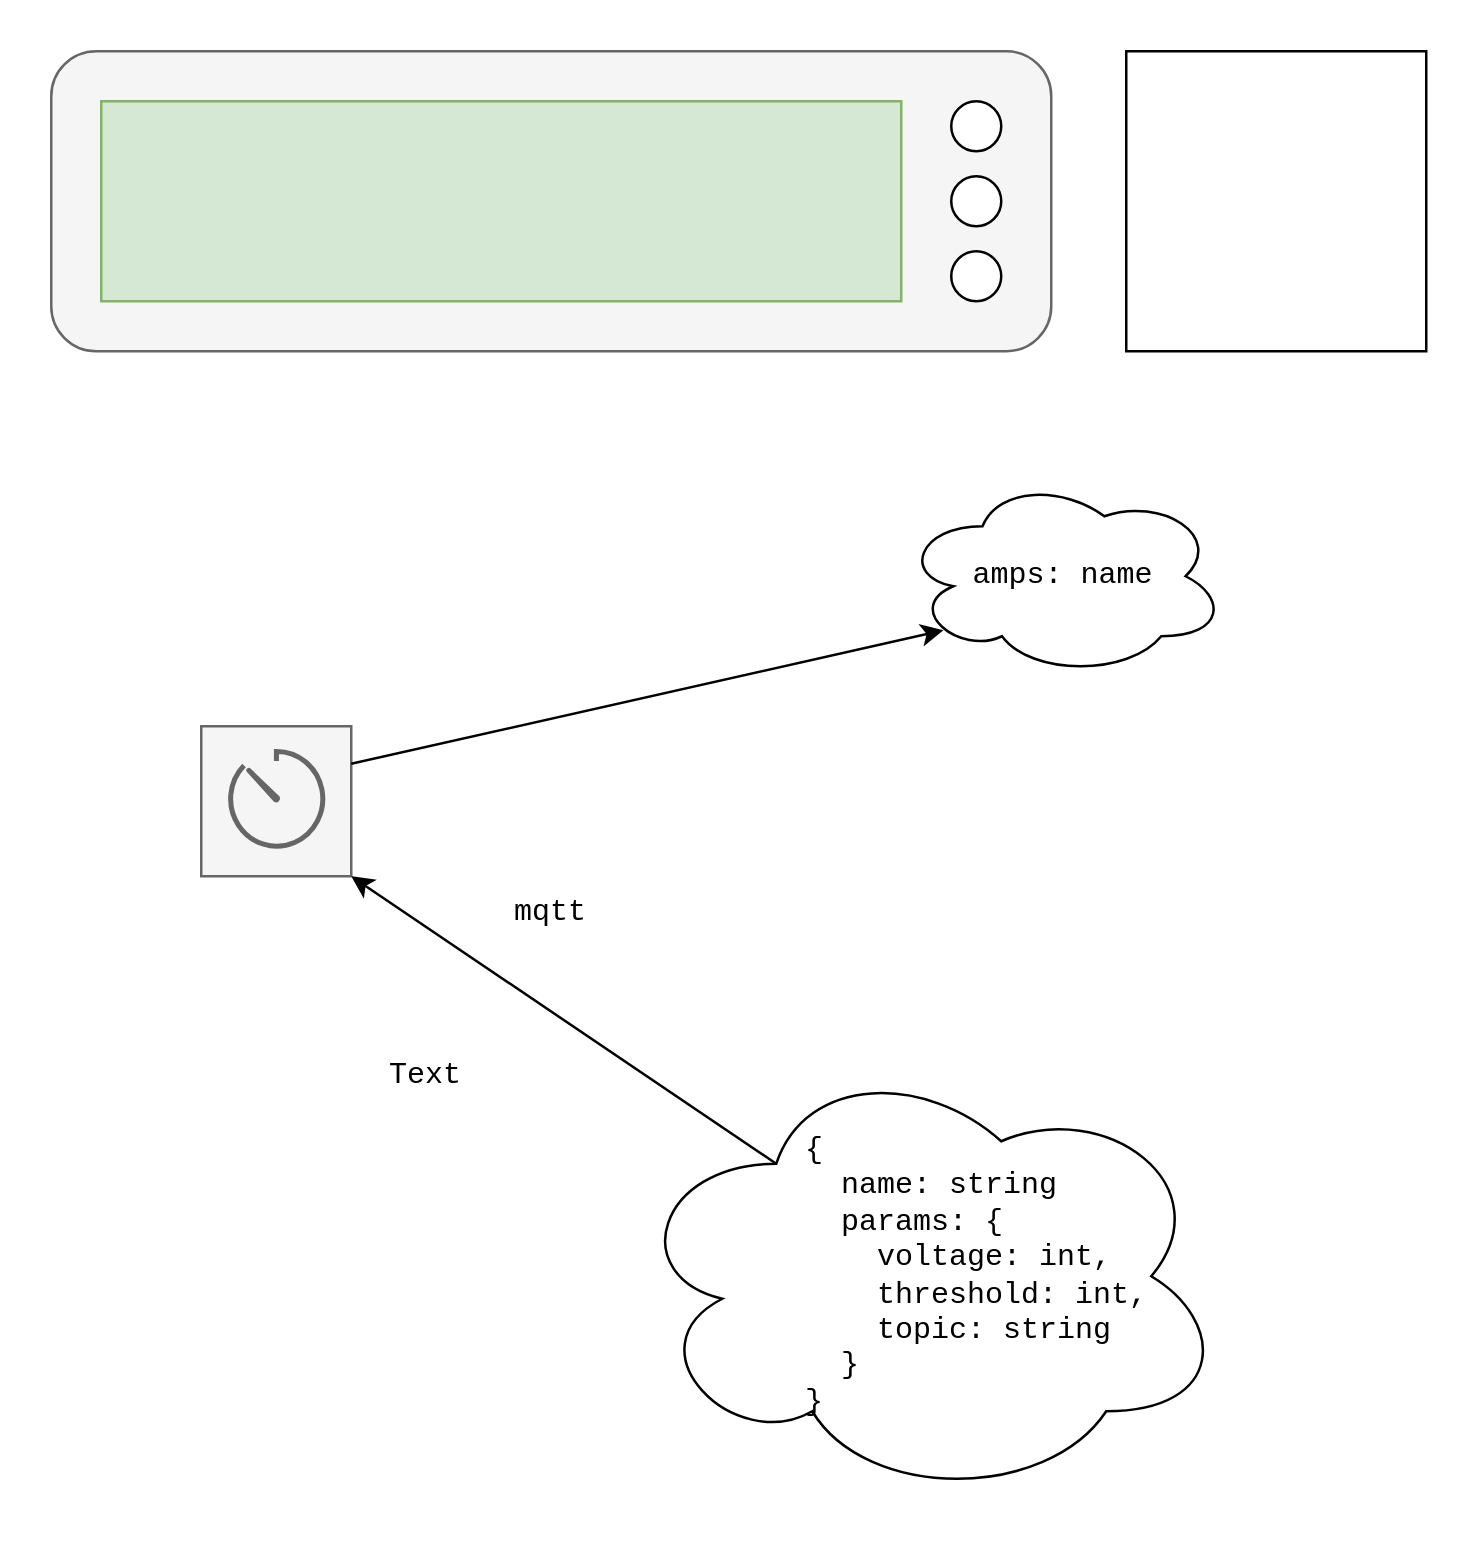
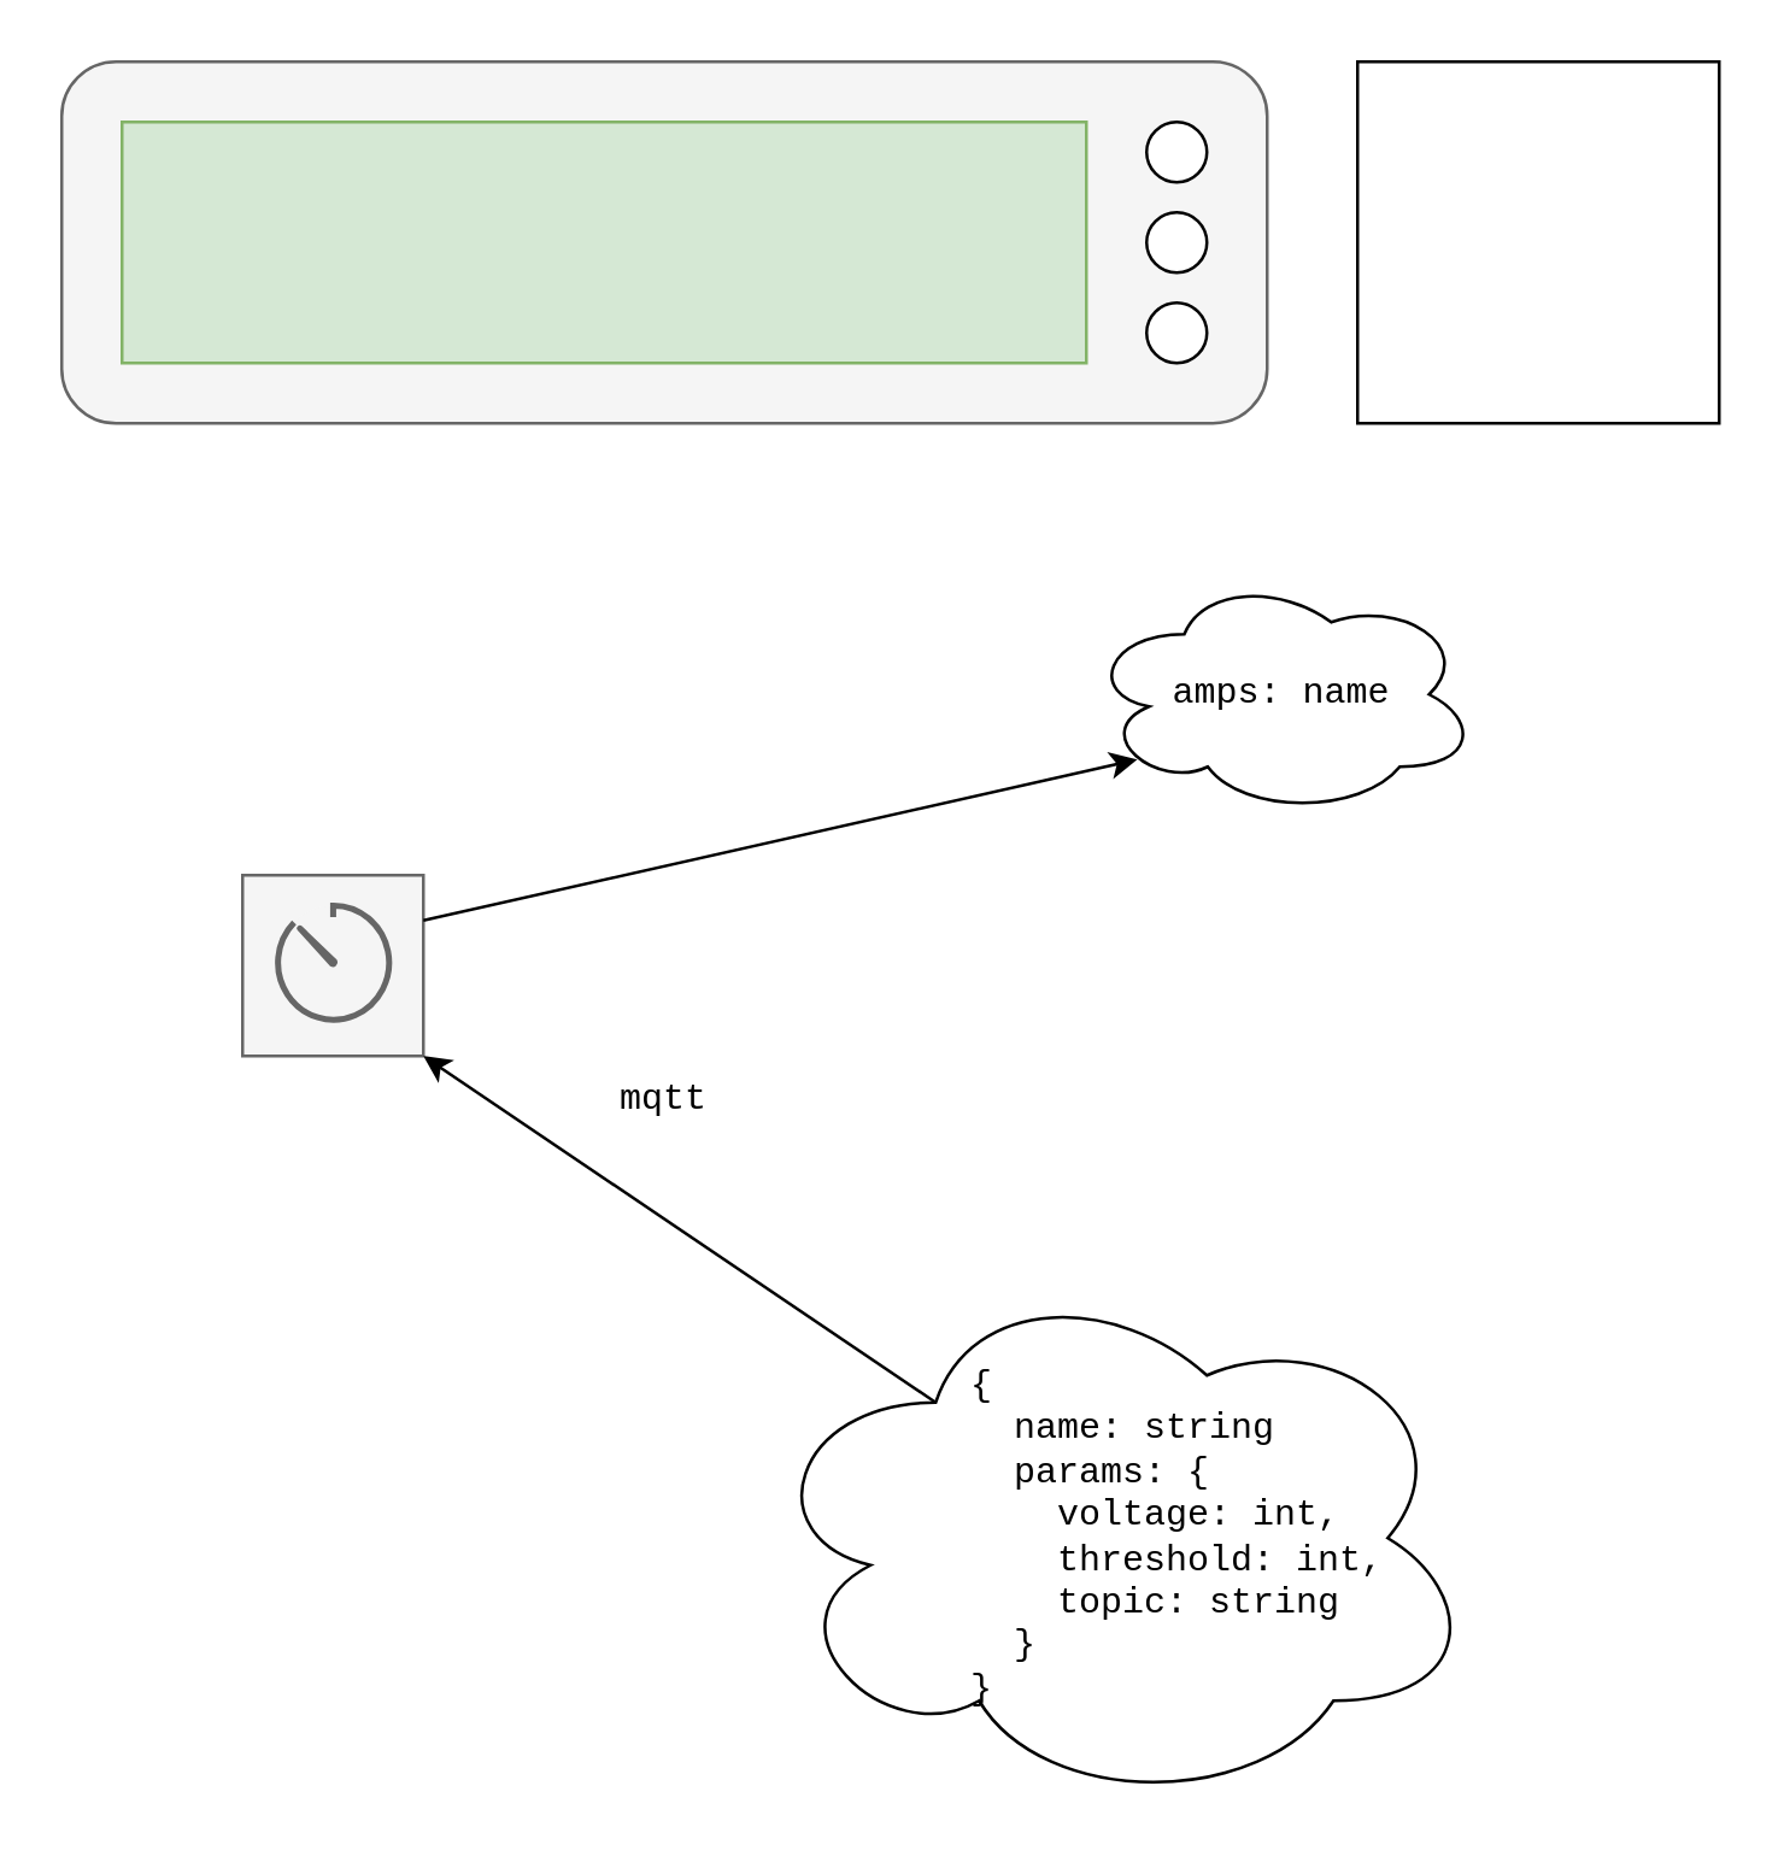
  <mxCell id="0" />
  <mxCell id="1" parent="0" />
  <mxCell id="2" value="" style="rounded=1;whiteSpace=wrap;html=1;fillColor=#f5f5f5;strokeColor=#666666;fontColor=#333333;" vertex="1" parent="1"><mxGeometry x="20" y="20" width="400" height="120" as="geometry" /></mxCell>
  <mxCell id="3" value="" style="rounded=0;whiteSpace=wrap;html=1;fillColor=#f5f5f5;strokeColor=#666666;fontColor=#333333;" vertex="1" parent="1"><mxGeometry x="80" y="290" width="60" height="60" as="geometry" /></mxCell>
  <mxCell id="4" value="" style="rounded=0;whiteSpace=wrap;html=1;fillColor=#d5e8d4;strokeColor=#82b366;" vertex="1" parent="1"><mxGeometry x="40" y="40" width="320" height="80" as="geometry" /></mxCell>
  <mxCell id="5" value="" style="ellipse;whiteSpace=wrap;html=1;aspect=fixed;" vertex="1" parent="1"><mxGeometry x="380" y="40" width="20" height="20" as="geometry" /></mxCell>
  <mxCell id="6" value="" style="ellipse;whiteSpace=wrap;html=1;aspect=fixed;" vertex="1" parent="1"><mxGeometry x="380" y="100" width="20" height="20" as="geometry" /></mxCell>
  <mxCell id="7" value="" style="ellipse;whiteSpace=wrap;html=1;aspect=fixed;" vertex="1" parent="1"><mxGeometry x="380" y="70" width="20" height="20" as="geometry" /></mxCell>
  <mxCell id="8" value="" style="rounded=0;whiteSpace=wrap;html=1;" vertex="1" parent="1"><mxGeometry x="450" y="20" width="120" height="120" as="geometry" /></mxCell>
  <mxCell id="9" value="" style="html=1;verticalLabelPosition=bottom;align=center;labelBackgroundColor=#ffffff;verticalAlign=top;strokeWidth=2;strokeColor=#666666;shadow=0;dashed=0;shape=mxgraph.ios7.icons.gauge;rounded=1;fillColor=#f5f5f5;fontColor=#333333;" vertex="1" parent="1"><mxGeometry x="90" y="300" width="40" height="40" as="geometry" /></mxCell>
  <mxCell id="10" value="" style="ellipse;shape=cloud;whiteSpace=wrap;html=1;rounded=1;align=left;" vertex="1" parent="1"><mxGeometry x="250" y="420" width="240" height="180" as="geometry" /></mxCell>
  <mxCell id="11" value="{&lt;br&gt;&amp;nbsp; name: string&lt;br&gt;&amp;nbsp; params: {&lt;br&gt;&amp;nbsp; &amp;nbsp; voltage: int,&lt;br&gt;&amp;nbsp; &amp;nbsp; threshold: int,&lt;br&gt;&amp;nbsp; &amp;nbsp; topic: string&lt;br&gt;&amp;nbsp; }&lt;br&gt;}" style="text;html=1;strokeColor=none;fillColor=none;align=left;verticalAlign=middle;whiteSpace=wrap;rounded=0;fontFamily=Courier New;" vertex="1" parent="1"><mxGeometry x="320" y="457.5" width="140" height="105" as="geometry" /></mxCell>
  <mxCell id="12" value="" style="endArrow=classic;html=1;fontFamily=Courier New;exitX=0.25;exitY=0.25;exitDx=0;exitDy=0;exitPerimeter=0;entryX=1;entryY=1;entryDx=0;entryDy=0;" edge="1" parent="1" source="10" target="3"><mxGeometry width="50" height="50" relative="1" as="geometry"><mxPoint x="270" y="320" as="sourcePoint" /><mxPoint x="320" y="270" as="targetPoint" /></mxGeometry></mxCell>
  <mxCell id="13" value="" style="ellipse;shape=cloud;whiteSpace=wrap;html=1;rounded=1;fontFamily=Courier New;align=left;" vertex="1" parent="1"><mxGeometry x="360" y="190" width="130" height="80" as="geometry" /></mxCell>
  <mxCell id="14" value="amps: name" style="text;html=1;strokeColor=none;fillColor=none;align=center;verticalAlign=middle;whiteSpace=wrap;rounded=0;fontFamily=Courier New;" vertex="1" parent="1"><mxGeometry x="380" y="205" width="90" height="50" as="geometry" /></mxCell>
  <mxCell id="15" value="" style="endArrow=classic;html=1;fontFamily=Courier New;exitX=1;exitY=0.25;exitDx=0;exitDy=0;entryX=0.13;entryY=0.77;entryDx=0;entryDy=0;entryPerimeter=0;" edge="1" parent="1" source="3" target="13"><mxGeometry width="50" height="50" relative="1" as="geometry"><mxPoint x="250" y="300" as="sourcePoint" /><mxPoint x="300" y="250" as="targetPoint" /></mxGeometry></mxCell>
  <mxCell id="16" value="mqtt" style="text;html=1;strokeColor=none;fillColor=none;align=center;verticalAlign=middle;whiteSpace=wrap;rounded=0;fontFamily=Courier New;" vertex="1" parent="1"><mxGeometry x="200" y="355" width="40" height="20" as="geometry" /></mxCell>
- <mxCell id="17" value="Text" style="text;html=1;strokeColor=none;fillColor=none;align=center;verticalAlign=middle;whiteSpace=wrap;rounded=0;fontFamily=Courier New;" vertex="1" parent="1"><mxGeometry x="150" y="420" width="40" height="20" as="geometry" /></mxCell>
